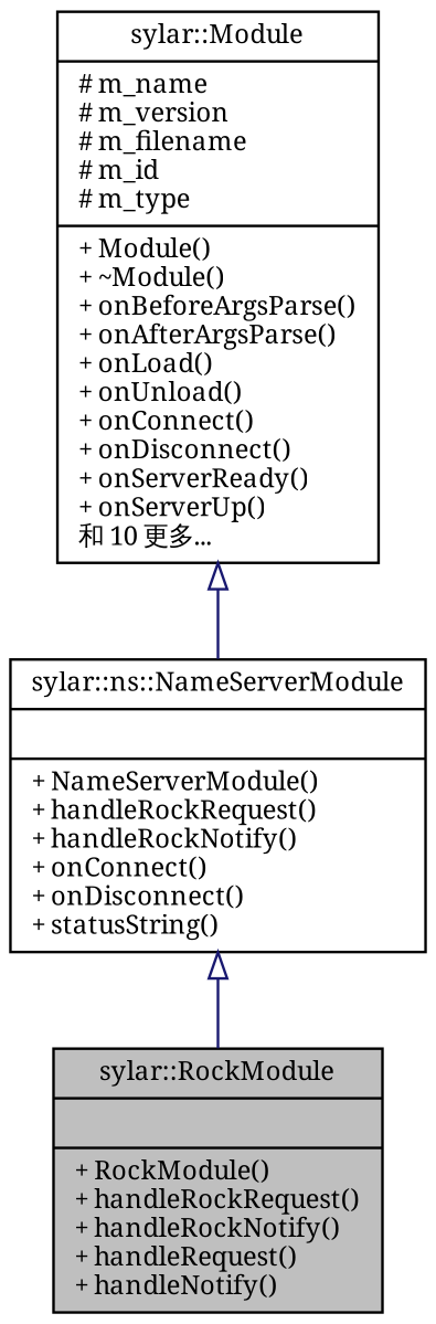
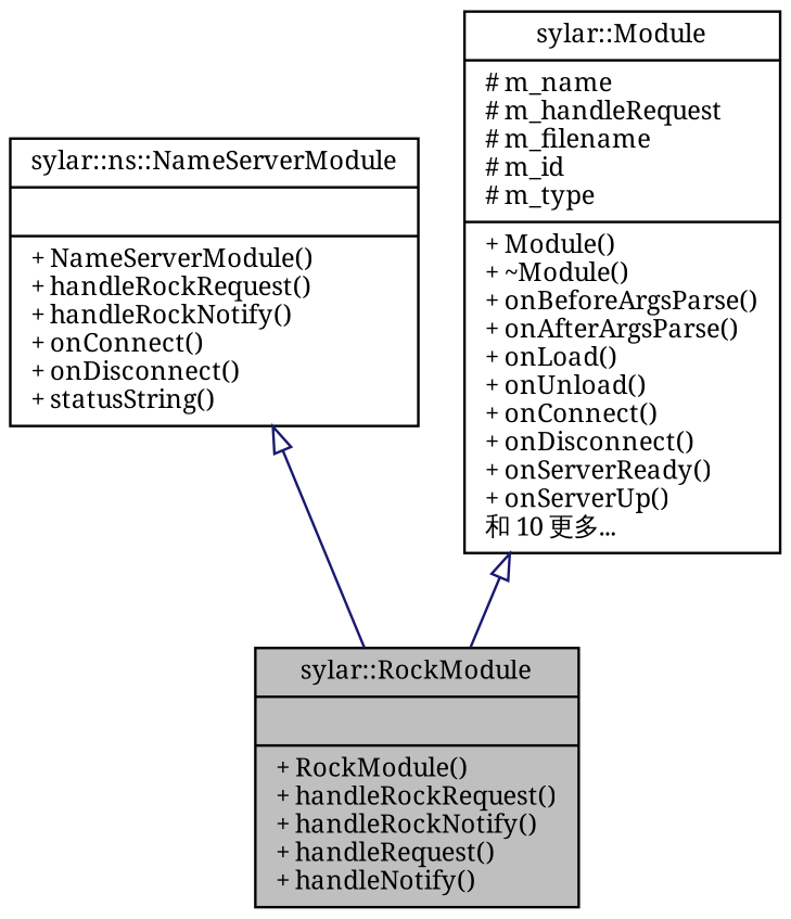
  digraph {
    fontname="Noto Serif"
    node [color=black fillcolor=white fontname="Noto Serif" fontsize=10 shape=record style=filled]
    edge [arrowtail=onormal color=midnightblue dir=back fontname="Noto Serif" fontsize=10 labelfontname=Helvetica labelfontsize=10 style=solid]
    n1 [fillcolor=grey75 fontcolor=black height=0.2 label="{sylar::RockModule\n||+ RockModule()\l+ handleRockRequest()\l+ handleRockNotify()\l+ handleRequest()\l+ handleNotify()\l}" width=0.4]
    n2 [height=0.2 label="{sylar::ns::NameServerModule\n||+ NameServerModule()\l+ handleRockRequest()\l+ handleRockNotify()\l+ onConnect()\l+ onDisconnect()\l+ statusString()\l}" width=0.4]
-   n3 [height=0.2 label="{sylar::Module\n|# m_name\l# m_version\l# m_filename\l# m_id\l# m_type\l|+ Module()\l+ ~Module()\l+ onBeforeArgsParse()\l+ onAfterArgsParse()\l+ onLoad()\l+ onUnload()\l+ onConnect()\l+ onDisconnect()\l+ onServerReady()\l+ onServerUp()\l和 10 更多...\l}" width=0.4]
+   n3 [height=0.2 label="{sylar::Module\n|# m_name\l# m_handleRequest\l# m_filename\l# m_id\l# m_type\l|+ Module()\l+ ~Module()\l+ onBeforeArgsParse()\l+ onAfterArgsParse()\l+ onLoad()\l+ onUnload()\l+ onConnect()\l+ onDisconnect()\l+ onServerReady()\l+ onServerUp()\l和 10 更多...\l}" width=0.4]
    n2 -> n1
-   n3 -> n2
+   n3 -> n1
  }
